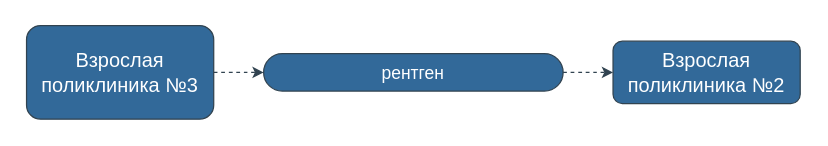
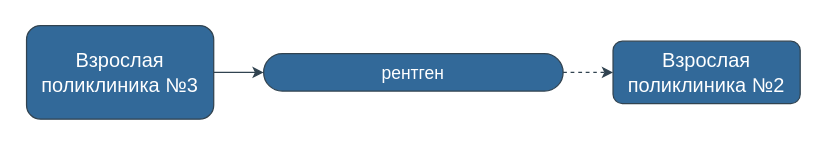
  <mxCell id="0" />
  <mxCell id="1" parent="0" />
  <mxCell id="2" value="&lt;font style=&quot;font-size: 16px&quot;&gt;Взрослая поликлиника №3&lt;br&gt;&lt;/font&gt;" style="rounded=1;whiteSpace=wrap;html=1;shadow=0;fontColor=#FFFFFF;fillColor=#326999;strokeColor=#314350;" parent="1" vertex="1"><mxGeometry x="20" y="20" width="150" height="75" as="geometry" /></mxCell>
  <mxCell id="3" value="&lt;span style=&quot;font-size: 14px&quot;&gt;рентген&lt;/span&gt;" style="rounded=1;whiteSpace=wrap;html=1;arcSize=50;shadow=0;fontColor=#FFFFFF;fillColor=#326999;strokeColor=#314350;gradientColor=none;" parent="1" vertex="1"><mxGeometry x="210" y="42.5" width="240" height="30" as="geometry" /></mxCell>
  <mxCell id="4" value="" style="edgeStyle=elbowEdgeStyle;elbow=horizontal;endArrow=classic;html=1;exitX=1;exitY=0.5;exitDx=0;exitDy=0;shadow=0;fontColor=#FFFFFF;strokeColor=#314350;entryX=0;entryY=0.5;entryDx=0;entryDy=0;dashed=1;" parent="1" source="3" target="6" edge="1"><mxGeometry width="50" height="50" relative="1" as="geometry"><mxPoint x="640" y="197.5" as="sourcePoint" /><mxPoint x="640" y="102.5" as="targetPoint" /><Array as="points" /></mxGeometry></mxCell>
- <mxCell id="5" value="" style="edgeStyle=elbowEdgeStyle;elbow=horizontal;endArrow=classic;html=1;exitX=1;exitY=0.5;exitDx=0;exitDy=0;entryX=0;entryY=0.5;entryDx=0;entryDy=0;shadow=0;fontColor=#FFFFFF;strokeColor=#314350;dashed=1;" parent="1" source="2" target="3" edge="1"><mxGeometry width="50" height="50" relative="1" as="geometry"><mxPoint x="170" y="337.5" as="sourcePoint" /><mxPoint x="220" y="287.5" as="targetPoint" /><Array as="points"><mxPoint x="190" y="75.5" /></Array></mxGeometry></mxCell>
+ <mxCell id="5" value="" style="edgeStyle=elbowEdgeStyle;elbow=horizontal;endArrow=classic;html=1;exitX=1;exitY=0.5;exitDx=0;exitDy=0;entryX=0;entryY=0.5;entryDx=0;entryDy=0;shadow=0;fontColor=#FFFFFF;strokeColor=#314350;" parent="1" source="2" target="3" edge="1"><mxGeometry width="50" height="50" relative="1" as="geometry"><mxPoint x="170" y="337.5" as="sourcePoint" /><mxPoint x="220" y="287.5" as="targetPoint" /><Array as="points"><mxPoint x="190" y="75.5" /></Array></mxGeometry></mxCell>
  <mxCell id="6" value="&lt;font&gt;&lt;span style=&quot;font-size: 16px&quot;&gt;Взрослая поликлиника №2&lt;/span&gt;&lt;br&gt;&lt;/font&gt;" style="rounded=1;whiteSpace=wrap;html=1;shadow=0;fontColor=#FFFFFF;fillColor=#326999;strokeColor=#314350;" vertex="1" parent="1"><mxGeometry x="490" y="32.5" width="150" height="50" as="geometry" /></mxCell>
